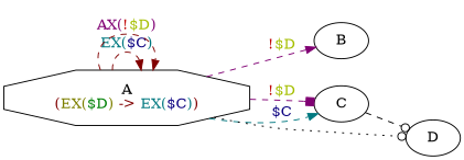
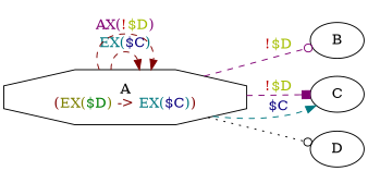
  digraph {
    rankdir=LR
    edge [arrowhead=normal style=dashed]
    n1 [label=<A<BR/><FONT COLOR="0.0 1 0.5">(<FONT COLOR="0.17 1 0.5">EX(<FONT COLOR="0.34 1 0.5">$D</FONT>)</FONT> -&gt; <FONT COLOR="0.51 1 0.5">EX(<FONT COLOR="0.68 1 0.5">$C</FONT>)</FONT>)</FONT>> shape=octagon]
    n2 [label=<B>]
    n3 [label=<C>]
    n4 [label=<D>]
    n1 -> n1 [color="0.0 1 0.5" label=<<FONT COLOR="0.51 1 0.5">EX(<FONT COLOR="0.68 1 0.5">$C</FONT>)</FONT>>]
    n1 -> n1 [color="0.0 1 0.5" label=<<FONT COLOR="0.85 1 0.5">AX(<FONT COLOR="1.02 1 0.75">!<FONT COLOR="0.18999994 1 0.75">$D</FONT></FONT>)</FONT>>]
-   n1 -> n2 [color="0.85 1 0.5" label=<<FONT COLOR="1.02 1 0.75">!<FONT COLOR="0.18999994 1 0.75">$D</FONT></FONT>>]
+   n1 -> n2 [arrowhead=odot color="0.85 1 0.5" label=<<FONT COLOR="1.02 1 0.75">!<FONT COLOR="0.18999994 1 0.75">$D</FONT></FONT>>]
    n1 -> n3 [arrowhead=box color="0.85 1 0.5" label=<<FONT COLOR="1.02 1 0.75">!<FONT COLOR="0.18999994 1 0.75">$D</FONT></FONT>>]
    n1 -> n3 [color="0.51 1 0.5" label=<<FONT COLOR="0.68 1 0.5">$C</FONT>>]
    n1 -> n4 [arrowhead=odot style=dotted]
-   n3 -> n4 [arrowhead=odot]
  }
